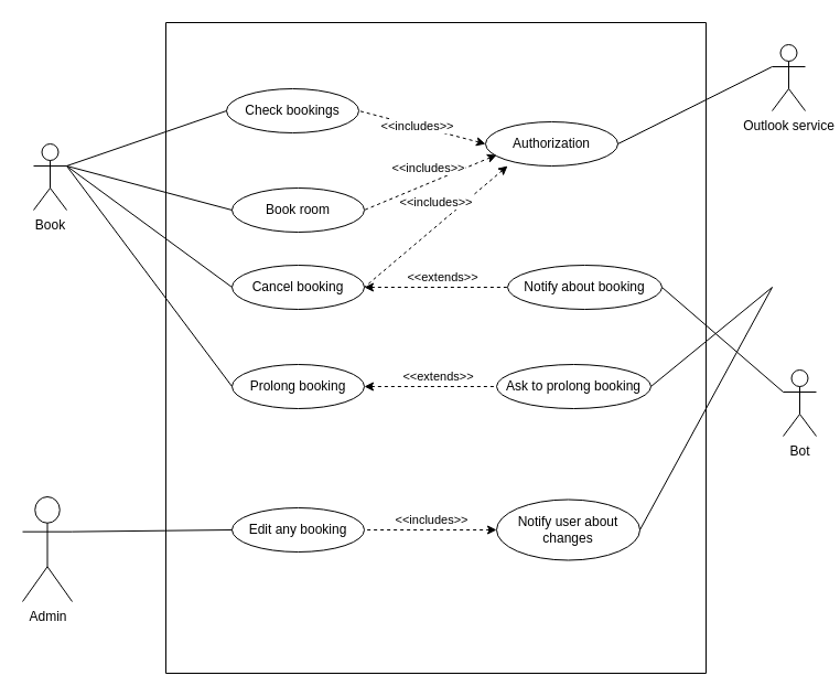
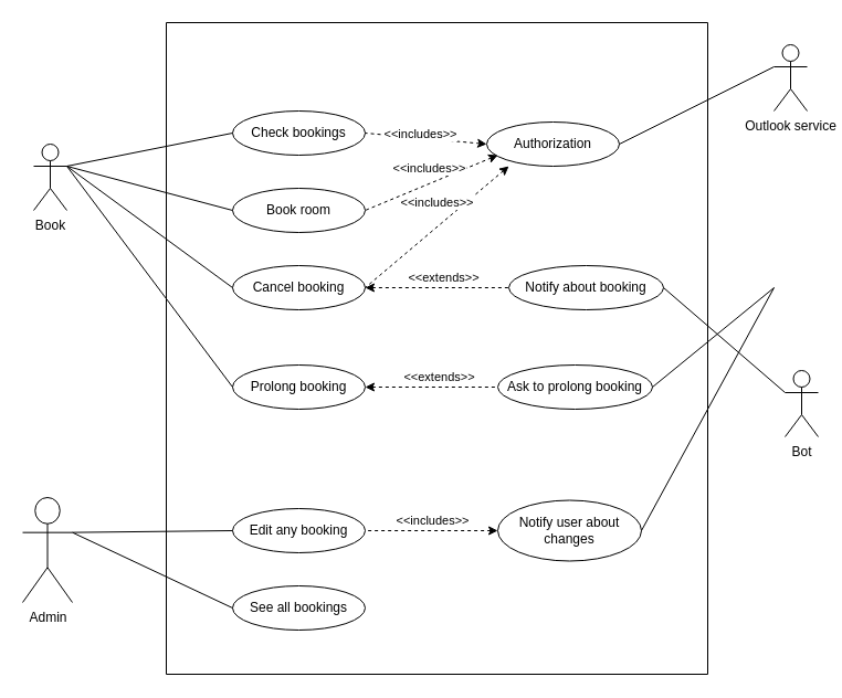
  <mxCell id="0" />
  <mxCell id="1" parent="0" />
  <mxCell id="2" value="Book" style="shape=umlActor;verticalLabelPosition=bottom;verticalAlign=top;html=1;outlineConnect=0;" vertex="1" parent="1"><mxGeometry x="30" y="130" width="30" height="60" as="geometry" /></mxCell>
  <mxCell id="3" value="Admin" style="shape=umlActor;verticalLabelPosition=bottom;verticalAlign=top;html=1;outlineConnect=0;" vertex="1" parent="1"><mxGeometry x="20" y="450" width="45" height="95" as="geometry" /></mxCell>
  <mxCell id="4" value="" style="swimlane;startSize=0;" vertex="1" parent="1"><mxGeometry x="150" y="20" width="490" height="590" as="geometry" /></mxCell>
- <mxCell id="5" value="Check bookings" style="ellipse;whiteSpace=wrap;html=1;" vertex="1" parent="4"><mxGeometry x="55" y="60" width="120" height="40" as="geometry" /></mxCell>
+ <mxCell id="5" value="Check bookings" style="ellipse;whiteSpace=wrap;html=1;" vertex="1" parent="4"><mxGeometry x="60" y="80" width="120" height="40" as="geometry" /></mxCell>
  <mxCell id="6" value="Book room" style="ellipse;whiteSpace=wrap;html=1;" vertex="1" parent="4"><mxGeometry x="60" y="150" width="120" height="40" as="geometry" /></mxCell>
  <mxCell id="7" value="Cancel booking" style="ellipse;whiteSpace=wrap;html=1;" vertex="1" parent="4"><mxGeometry x="60" y="220" width="120" height="40" as="geometry" /></mxCell>
  <mxCell id="8" value="Authorization" style="ellipse;whiteSpace=wrap;html=1;" vertex="1" parent="4"><mxGeometry x="290" y="90" width="120" height="40" as="geometry" /></mxCell>
  <mxCell id="9" value="Notify about booking" style="ellipse;whiteSpace=wrap;html=1;" vertex="1" parent="4"><mxGeometry x="310" y="220" width="140" height="40" as="geometry" /></mxCell>
+ <mxCell id="10" value="See all bookings" style="ellipse;whiteSpace=wrap;html=1;" vertex="1" parent="4"><mxGeometry x="60" y="510" width="120" height="40" as="geometry" /></mxCell>
  <mxCell id="11" value="Ask to prolong booking" style="ellipse;whiteSpace=wrap;html=1;" vertex="1" parent="4"><mxGeometry x="300" y="310" width="140" height="40" as="geometry" /></mxCell>
  <mxCell id="12" value="Prolong booking" style="ellipse;whiteSpace=wrap;html=1;" vertex="1" parent="4"><mxGeometry x="60" y="310" width="120" height="40" as="geometry" /></mxCell>
  <mxCell id="13" value="" style="endArrow=none;dashed=1;html=1;rounded=0;startArrow=classic;startFill=1;entryX=1;entryY=0.5;entryDx=0;entryDy=0;exitX=0;exitY=0.5;exitDx=0;exitDy=0;" edge="1" parent="4" source="8" target="5"><mxGeometry width="50" height="50" relative="1" as="geometry"><mxPoint x="220" y="210" as="sourcePoint" /><mxPoint x="270" y="160" as="targetPoint" /></mxGeometry></mxCell>
  <mxCell id="14" value="&amp;lt;&amp;lt;includes&amp;gt;&amp;gt;" style="edgeLabel;html=1;align=center;verticalAlign=middle;resizable=0;points=[];" vertex="1" connectable="0" parent="13"><mxGeometry x="-0.28" y="2" relative="1" as="geometry"><mxPoint x="-20" y="-8" as="offset" /></mxGeometry></mxCell>
  <mxCell id="15" value="" style="endArrow=none;html=1;rounded=0;exitX=1;exitY=0.5;exitDx=0;exitDy=0;" edge="1" parent="4" source="11"><mxGeometry width="50" height="50" relative="1" as="geometry"><mxPoint x="460" y="370" as="sourcePoint" /><mxPoint x="550" y="240" as="targetPoint" /></mxGeometry></mxCell>
  <mxCell id="16" value="" style="endArrow=none;dashed=1;html=1;rounded=0;startArrow=classic;startFill=1;entryX=0;entryY=0.5;entryDx=0;entryDy=0;exitX=1;exitY=0.5;exitDx=0;exitDy=0;" edge="1" parent="4" source="12" target="11"><mxGeometry width="50" height="50" relative="1" as="geometry"><mxPoint x="280" y="100" as="sourcePoint" /><mxPoint x="170" y="90" as="targetPoint" /></mxGeometry></mxCell>
  <mxCell id="17" value="&amp;lt;&amp;lt;extends&amp;gt;&amp;gt;" style="edgeLabel;html=1;align=center;verticalAlign=middle;resizable=0;points=[];" vertex="1" connectable="0" parent="16"><mxGeometry x="-0.28" y="2" relative="1" as="geometry"><mxPoint x="23" y="-8" as="offset" /></mxGeometry></mxCell>
  <mxCell id="18" value="" style="endArrow=none;dashed=1;html=1;rounded=0;startArrow=classic;startFill=1;entryX=0;entryY=0.5;entryDx=0;entryDy=0;exitX=1;exitY=0.5;exitDx=0;exitDy=0;" edge="1" parent="4" source="7" target="9"><mxGeometry width="50" height="50" relative="1" as="geometry"><mxPoint x="200" y="370" as="sourcePoint" /><mxPoint x="330" y="370" as="targetPoint" /></mxGeometry></mxCell>
  <mxCell id="19" value="&amp;lt;&amp;lt;extends&amp;gt;&amp;gt;" style="edgeLabel;html=1;align=center;verticalAlign=middle;resizable=0;points=[];" vertex="1" connectable="0" parent="18"><mxGeometry x="-0.28" y="2" relative="1" as="geometry"><mxPoint x="23" y="-8" as="offset" /></mxGeometry></mxCell>
  <mxCell id="20" value="Notify user about changes" style="ellipse;whiteSpace=wrap;html=1;" vertex="1" parent="4"><mxGeometry x="300" y="432.5" width="130" height="55" as="geometry" /></mxCell>
  <mxCell id="21" value="" style="endArrow=none;html=1;rounded=0;" edge="1" parent="4"><mxGeometry width="50" height="50" relative="1" as="geometry"><mxPoint x="430" y="460" as="sourcePoint" /><mxPoint x="550" y="240" as="targetPoint" /></mxGeometry></mxCell>
  <mxCell id="22" value="Bot" style="shape=umlActor;verticalLabelPosition=bottom;verticalAlign=top;html=1;outlineConnect=0;" vertex="1" parent="1"><mxGeometry x="710" y="335" width="30" height="60" as="geometry" /></mxCell>
  <mxCell id="23" value="Edit any booking" style="ellipse;whiteSpace=wrap;html=1;" vertex="1" parent="1"><mxGeometry x="210" y="460" width="120" height="40" as="geometry" /></mxCell>
  <mxCell id="24" value="" style="endArrow=none;html=1;rounded=0;entryX=0;entryY=0.5;entryDx=0;entryDy=0;exitX=1;exitY=0.333;exitDx=0;exitDy=0;exitPerimeter=0;" edge="1" parent="1" source="2" target="5"><mxGeometry width="50" height="50" relative="1" as="geometry"><mxPoint x="10" y="20" as="sourcePoint" /><mxPoint x="60" y="-30" as="targetPoint" /></mxGeometry></mxCell>
  <mxCell id="25" value="" style="endArrow=none;html=1;rounded=0;entryX=0;entryY=0.5;entryDx=0;entryDy=0;" edge="1" parent="1" target="6"><mxGeometry width="50" height="50" relative="1" as="geometry"><mxPoint x="60" y="150" as="sourcePoint" /><mxPoint x="160" y="190" as="targetPoint" /></mxGeometry></mxCell>
  <mxCell id="26" value="" style="endArrow=none;html=1;rounded=0;entryX=0;entryY=0.5;entryDx=0;entryDy=0;" edge="1" parent="1" target="7"><mxGeometry width="50" height="50" relative="1" as="geometry"><mxPoint x="60" y="150" as="sourcePoint" /><mxPoint x="120" y="220" as="targetPoint" /></mxGeometry></mxCell>
  <mxCell id="27" value="" style="endArrow=none;html=1;rounded=0;exitX=1;exitY=0.5;exitDx=0;exitDy=0;entryX=0;entryY=0.333;entryDx=0;entryDy=0;entryPerimeter=0;" edge="1" parent="1" source="9" target="22"><mxGeometry width="50" height="50" relative="1" as="geometry"><mxPoint x="680" y="170" as="sourcePoint" /><mxPoint x="730" y="120" as="targetPoint" /></mxGeometry></mxCell>
  <mxCell id="28" value="" style="endArrow=none;dashed=1;html=1;rounded=0;startArrow=classic;startFill=1;entryX=1;entryY=0.5;entryDx=0;entryDy=0;exitX=0;exitY=0.5;exitDx=0;exitDy=0;" edge="1" parent="1" target="6"><mxGeometry width="50" height="50" relative="1" as="geometry"><mxPoint x="450" y="140" as="sourcePoint" /><mxPoint x="340" y="130" as="targetPoint" /></mxGeometry></mxCell>
  <mxCell id="29" value="&amp;lt;&amp;lt;includes&amp;gt;&amp;gt;" style="edgeLabel;html=1;align=center;verticalAlign=middle;resizable=0;points=[];" vertex="1" connectable="0" parent="28"><mxGeometry x="-0.28" y="2" relative="1" as="geometry"><mxPoint x="-20" y="-8" as="offset" /></mxGeometry></mxCell>
  <mxCell id="30" value="" style="endArrow=none;dashed=1;html=1;rounded=0;startArrow=classic;startFill=1;entryX=1;entryY=0.5;entryDx=0;entryDy=0;exitX=0;exitY=0.5;exitDx=0;exitDy=0;" edge="1" parent="1" target="7"><mxGeometry width="50" height="50" relative="1" as="geometry"><mxPoint x="460" y="150" as="sourcePoint" /><mxPoint x="350" y="140" as="targetPoint" /></mxGeometry></mxCell>
  <mxCell id="31" value="&amp;lt;&amp;lt;includes&amp;gt;&amp;gt;" style="edgeLabel;html=1;align=center;verticalAlign=middle;resizable=0;points=[];" vertex="1" connectable="0" parent="30"><mxGeometry x="-0.28" y="2" relative="1" as="geometry"><mxPoint x="-20" y="-8" as="offset" /></mxGeometry></mxCell>
  <mxCell id="32" value="" style="endArrow=none;html=1;rounded=0;entryX=0;entryY=0.5;entryDx=0;entryDy=0;exitX=1;exitY=0.333;exitDx=0;exitDy=0;exitPerimeter=0;" edge="1" parent="1" source="3" target="23"><mxGeometry width="50" height="50" relative="1" as="geometry"><mxPoint x="50" y="610" as="sourcePoint" /><mxPoint x="100" y="560" as="targetPoint" /></mxGeometry></mxCell>
+ <mxCell id="33" value="" style="endArrow=none;html=1;rounded=0;entryX=0;entryY=0.5;entryDx=0;entryDy=0;exitX=1;exitY=0.333;exitDx=0;exitDy=0;exitPerimeter=0;" edge="1" parent="1" source="3" target="10"><mxGeometry width="50" height="50" relative="1" as="geometry"><mxPoint x="20" y="640" as="sourcePoint" /><mxPoint x="70" y="590" as="targetPoint" /></mxGeometry></mxCell>
  <mxCell id="34" value="" style="endArrow=none;html=1;rounded=0;exitX=1;exitY=0.333;exitDx=0;exitDy=0;exitPerimeter=0;entryX=0;entryY=0.5;entryDx=0;entryDy=0;" edge="1" parent="1" source="2" target="12"><mxGeometry width="50" height="50" relative="1" as="geometry"><mxPoint x="50" y="360" as="sourcePoint" /><mxPoint x="100" y="310" as="targetPoint" /></mxGeometry></mxCell>
  <mxCell id="35" value="" style="endArrow=none;dashed=1;html=1;rounded=0;startArrow=classic;startFill=1;entryX=1;entryY=0.5;entryDx=0;entryDy=0;exitX=0;exitY=0.5;exitDx=0;exitDy=0;" edge="1" parent="1" source="20" target="23"><mxGeometry width="50" height="50" relative="1" as="geometry"><mxPoint x="450" y="140" as="sourcePoint" /><mxPoint x="340" y="130" as="targetPoint" /></mxGeometry></mxCell>
  <mxCell id="36" value="&amp;lt;&amp;lt;includes&amp;gt;&amp;gt;" style="edgeLabel;html=1;align=center;verticalAlign=middle;resizable=0;points=[];" vertex="1" connectable="0" parent="35"><mxGeometry x="-0.28" y="2" relative="1" as="geometry"><mxPoint x="-17" y="-12" as="offset" /></mxGeometry></mxCell>
  <mxCell id="37" value="Outlook service" style="shape=umlActor;verticalLabelPosition=bottom;verticalAlign=top;html=1;outlineConnect=0;" vertex="1" parent="1"><mxGeometry x="700" y="40" width="30" height="60" as="geometry" /></mxCell>
  <mxCell id="38" value="" style="endArrow=none;html=1;rounded=0;exitX=1;exitY=0.5;exitDx=0;exitDy=0;entryX=0;entryY=0.333;entryDx=0;entryDy=0;entryPerimeter=0;" edge="1" parent="1" source="8" target="37"><mxGeometry width="50" height="50" relative="1" as="geometry"><mxPoint x="570" y="110" as="sourcePoint" /><mxPoint x="620" y="60" as="targetPoint" /></mxGeometry></mxCell>
